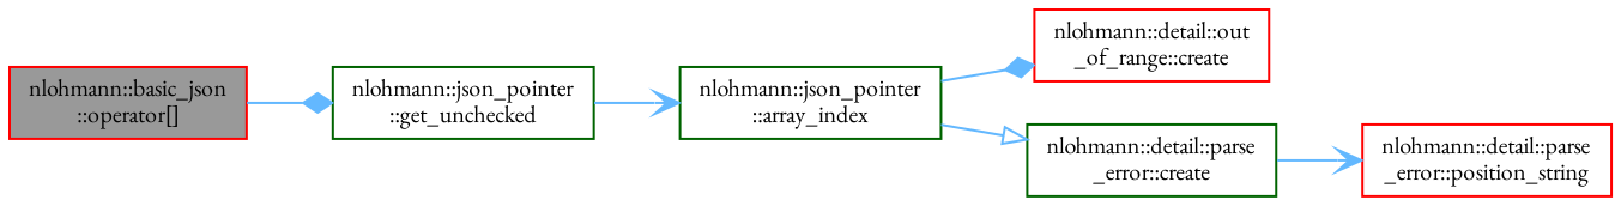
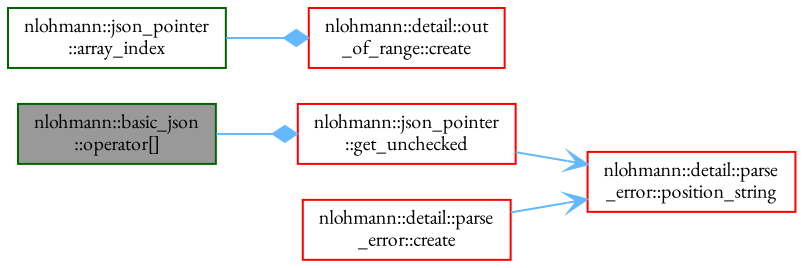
  digraph {
    fontname="EB Garamond"
    rankdir=LR
    node [color=red fillcolor=white fontname="EB Garamond" fontsize=10 shape=box style=filled]
    edge [arrowhead=diamond color=steelblue1 fontname="EB Garamond" fontsize=10 labelfontname=Helvetica labelfontsize=10 style=solid]
-   n1 [fillcolor=grey60 fontcolor=black height=0.2 label="nlohmann::basic_json\l::operator[]" width=0.4]
-   n2 [color=darkgreen height=0.2 label="nlohmann::json_pointer\l::get_unchecked" width=0.4]
+   n1 [color=darkgreen fillcolor=grey60 fontcolor=black height=0.2 label="nlohmann::basic_json\l::operator[]" width=0.4]
+   n2 [height=0.2 label="nlohmann::json_pointer\l::get_unchecked" width=0.4]
    n3 [color=darkgreen height=0.2 label="nlohmann::json_pointer\l::array_index" width=0.4]
    n4 [height=0.2 label="nlohmann::detail::out\l_of_range::create" width=0.4]
-   n5 [color=darkgreen height=0.2 label="nlohmann::detail::parse\l_error::create" width=0.4]
+   n5 [height=0.2 label="nlohmann::detail::parse\l_error::create" width=0.4]
    n6 [height=0.2 label="nlohmann::detail::parse\l_error::position_string" width=0.4]
    n1 -> n2
-   n2 -> n3 [arrowhead=vee]
+   n2 -> n6 [arrowhead=vee]
    n3 -> n4
-   n3 -> n5 [arrowhead=onormal]
    n5 -> n6 [arrowhead=vee]
  }
